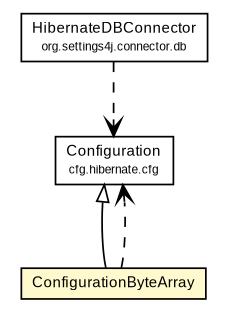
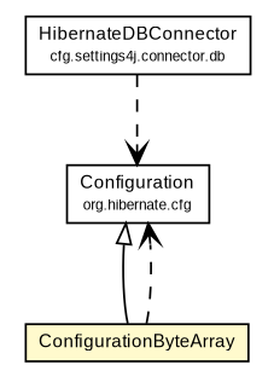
  digraph {
    node [fontcolor=black fontname=arial fontsize=9.0 shape=plaintext]
    edge [arrowhead=open color=black fontcolor=black fontname=arial fontsize=10.0 headport=p labelfontname=arial labelfontsize=10 style=dashed tailport=p]
-   n1 [label=<<table border="0" cellborder="1" cellspacing="0" cellpadding="2" port="p" href="../../HibernateDBConnector.html"> 		<tr><td><table border="0" cellspacing="0" cellpadding="1"> 			<tr><td> HibernateDBConnector </td></tr> 			<tr><td><font point-size="7.0"> org.settings4j.connector.db </font></td></tr> 		</table></td></tr> 		</table>>]
-   n2 [label=<<table border="0" cellborder="1" cellspacing="0" cellpadding="2" port="p"> 		<tr><td><table border="0" cellspacing="0" cellpadding="1"> 			<tr><td> Configuration </td></tr> 			<tr><td><font point-size="7.0"> cfg.hibernate.cfg </font></td></tr> 		</table></td></tr> 		</table>>]
+   n1 [label=<<table border="0" cellborder="1" cellspacing="0" cellpadding="2" port="p" href="../../HibernateDBConnector.html"> 		<tr><td><table border="0" cellspacing="0" cellpadding="1"> 			<tr><td> HibernateDBConnector </td></tr> 			<tr><td><font point-size="7.0"> cfg.settings4j.connector.db </font></td></tr> 		</table></td></tr> 		</table>>]
+   n2 [label=<<table border="0" cellborder="1" cellspacing="0" cellpadding="2" port="p"> 		<tr><td><table border="0" cellspacing="0" cellpadding="1"> 			<tr><td> Configuration </td></tr> 			<tr><td><font point-size="7.0"> org.hibernate.cfg </font></td></tr> 		</table></td></tr> 		</table>>]
    n3 [label=<<table border="0" cellborder="1" cellspacing="0" cellpadding="2" port="p" bgcolor="lemonChiffon" href="./ConfigurationByteArray.html"> 		<tr><td><table border="0" cellspacing="0" cellpadding="1"> 			<tr><td> ConfigurationByteArray </td></tr> 		</table></td></tr> 		</table>>]
    n1 -> n2
    n2 -> n3 [arrowtail=empty dir=back fontsize=10 arrowhead="" color="" fontcolor="" style=""]
    n3 -> n2
  }
